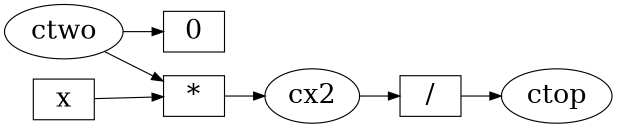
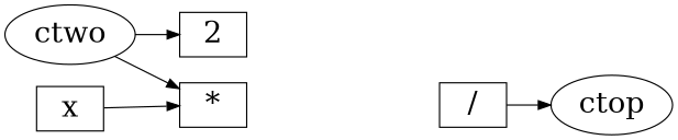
  digraph {
    fontsize=24
    rankdir=LR
    node [fontsize=24 shape=rect]
-   n1 [label=0]
+   n1 [label=2]
    ctwo [shape=ellipse]
    n3 [label="*"]
-   cx2 [shape=ellipse]
    n5 [label=x]
    n6 [label="/"]
    ctop [shape=ellipse]
    ctwo -> n1
    ctwo -> n3
-   n3 -> cx2
-   cx2 -> n6
    n5 -> n3
    n6 -> ctop
  }
